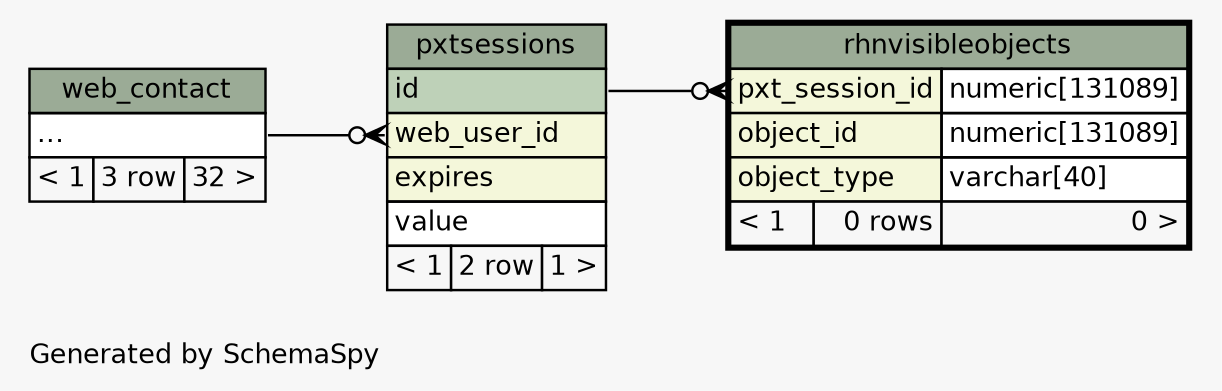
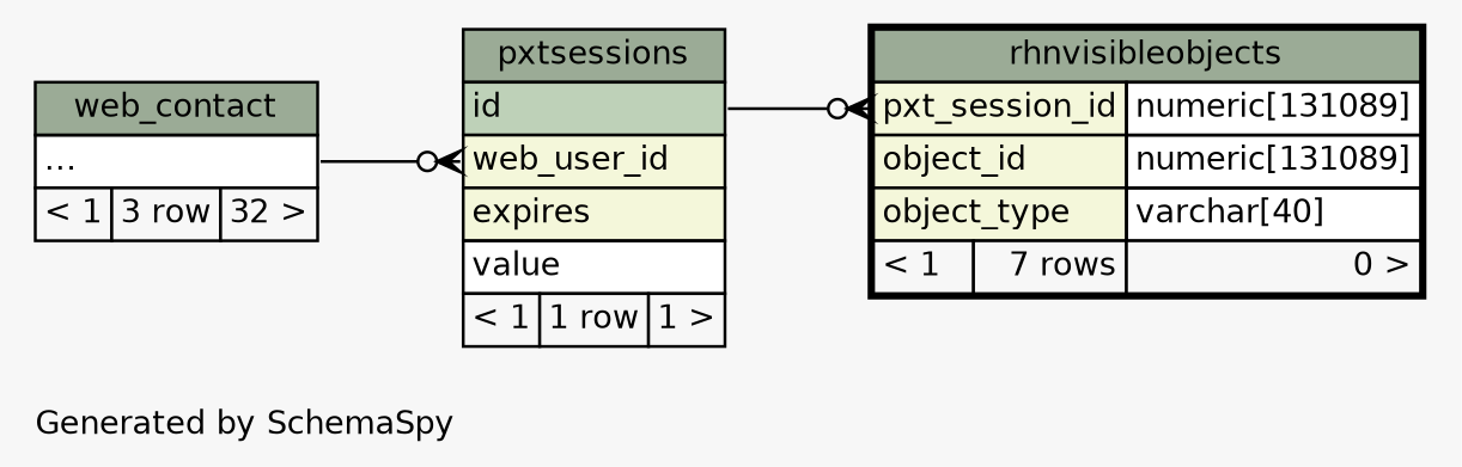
  digraph {
    bgcolor="#f7f7f7"
    fontname=Helvetica
    fontsize=11
    label="\nGenerated by SchemaSpy"
    labeljust=l
    nodesep=0.18
    rankdir=RL
    ranksep=0.46
    node [fontname=Helvetica fontsize=11 shape=plaintext]
    edge [arrowhead=none arrowsize=0.8 arrowtail=crowodot dir=back]
-   n1 [label=<     <TABLE BORDER="0" CELLBORDER="1" CELLSPACING="0" BGCOLOR="#ffffff">       <TR><TD COLSPAN="3" BGCOLOR="#9bab96" ALIGN="CENTER">pxtsessions</TD></TR>       <TR><TD PORT="id" COLSPAN="3" BGCOLOR="#bed1b8" ALIGN="LEFT">id</TD></TR>       <TR><TD PORT="web_user_id" COLSPAN="3" BGCOLOR="#f4f7da" ALIGN="LEFT">web_user_id</TD></TR>       <TR><TD PORT="expires" COLSPAN="3" BGCOLOR="#f4f7da" ALIGN="LEFT">expires</TD></TR>       <TR><TD PORT="value" COLSPAN="3" ALIGN="LEFT">value</TD></TR>       <TR><TD ALIGN="LEFT" BGCOLOR="#f7f7f7">&lt; 1</TD><TD ALIGN="RIGHT" BGCOLOR="#f7f7f7">2 row</TD><TD ALIGN="RIGHT" BGCOLOR="#f7f7f7">1 &gt;</TD></TR>     </TABLE>>]
+   n1 [label=<     <TABLE BORDER="0" CELLBORDER="1" CELLSPACING="0" BGCOLOR="#ffffff">       <TR><TD COLSPAN="3" BGCOLOR="#9bab96" ALIGN="CENTER">pxtsessions</TD></TR>       <TR><TD PORT="id" COLSPAN="3" BGCOLOR="#bed1b8" ALIGN="LEFT">id</TD></TR>       <TR><TD PORT="web_user_id" COLSPAN="3" BGCOLOR="#f4f7da" ALIGN="LEFT">web_user_id</TD></TR>       <TR><TD PORT="expires" COLSPAN="3" BGCOLOR="#f4f7da" ALIGN="LEFT">expires</TD></TR>       <TR><TD PORT="value" COLSPAN="3" ALIGN="LEFT">value</TD></TR>       <TR><TD ALIGN="LEFT" BGCOLOR="#f7f7f7">&lt; 1</TD><TD ALIGN="RIGHT" BGCOLOR="#f7f7f7">1 row</TD><TD ALIGN="RIGHT" BGCOLOR="#f7f7f7">1 &gt;</TD></TR>     </TABLE>>]
    n2 [label=<     <TABLE BORDER="0" CELLBORDER="1" CELLSPACING="0" BGCOLOR="#ffffff">       <TR><TD COLSPAN="3" BGCOLOR="#9bab96" ALIGN="CENTER">web_contact</TD></TR>       <TR><TD PORT="elipses" COLSPAN="3" ALIGN="LEFT">...</TD></TR>       <TR><TD ALIGN="LEFT" BGCOLOR="#f7f7f7">&lt; 1</TD><TD ALIGN="RIGHT" BGCOLOR="#f7f7f7">3 row</TD><TD ALIGN="RIGHT" BGCOLOR="#f7f7f7">32 &gt;</TD></TR>     </TABLE>>]
-   n3 [label=<     <TABLE BORDER="2" CELLBORDER="1" CELLSPACING="0" BGCOLOR="#ffffff">       <TR><TD COLSPAN="3" BGCOLOR="#9bab96" ALIGN="CENTER">rhnvisibleobjects</TD></TR>       <TR><TD PORT="pxt_session_id" COLSPAN="2" BGCOLOR="#f4f7da" ALIGN="LEFT">pxt_session_id</TD><TD PORT="pxt_session_id.type" ALIGN="LEFT">numeric[131089]</TD></TR>       <TR><TD PORT="object_id" COLSPAN="2" BGCOLOR="#f4f7da" ALIGN="LEFT">object_id</TD><TD PORT="object_id.type" ALIGN="LEFT">numeric[131089]</TD></TR>       <TR><TD PORT="object_type" COLSPAN="2" BGCOLOR="#f4f7da" ALIGN="LEFT">object_type</TD><TD PORT="object_type.type" ALIGN="LEFT">varchar[40]</TD></TR>       <TR><TD ALIGN="LEFT" BGCOLOR="#f7f7f7">&lt; 1</TD><TD ALIGN="RIGHT" BGCOLOR="#f7f7f7">0 rows</TD><TD ALIGN="RIGHT" BGCOLOR="#f7f7f7">0 &gt;</TD></TR>     </TABLE>>]
+   n3 [label=<     <TABLE BORDER="2" CELLBORDER="1" CELLSPACING="0" BGCOLOR="#ffffff">       <TR><TD COLSPAN="3" BGCOLOR="#9bab96" ALIGN="CENTER">rhnvisibleobjects</TD></TR>       <TR><TD PORT="pxt_session_id" COLSPAN="2" BGCOLOR="#f4f7da" ALIGN="LEFT">pxt_session_id</TD><TD PORT="pxt_session_id.type" ALIGN="LEFT">numeric[131089]</TD></TR>       <TR><TD PORT="object_id" COLSPAN="2" BGCOLOR="#f4f7da" ALIGN="LEFT">object_id</TD><TD PORT="object_id.type" ALIGN="LEFT">numeric[131089]</TD></TR>       <TR><TD PORT="object_type" COLSPAN="2" BGCOLOR="#f4f7da" ALIGN="LEFT">object_type</TD><TD PORT="object_type.type" ALIGN="LEFT">varchar[40]</TD></TR>       <TR><TD ALIGN="LEFT" BGCOLOR="#f7f7f7">&lt; 1</TD><TD ALIGN="RIGHT" BGCOLOR="#f7f7f7">7 rows</TD><TD ALIGN="RIGHT" BGCOLOR="#f7f7f7">0 &gt;</TD></TR>     </TABLE>>]
    n1 -> n2 [headport="elipses:e" tailport="web_user_id:w"]
    n3 -> n1 [headport="id:e" tailport="pxt_session_id:w"]
  }
